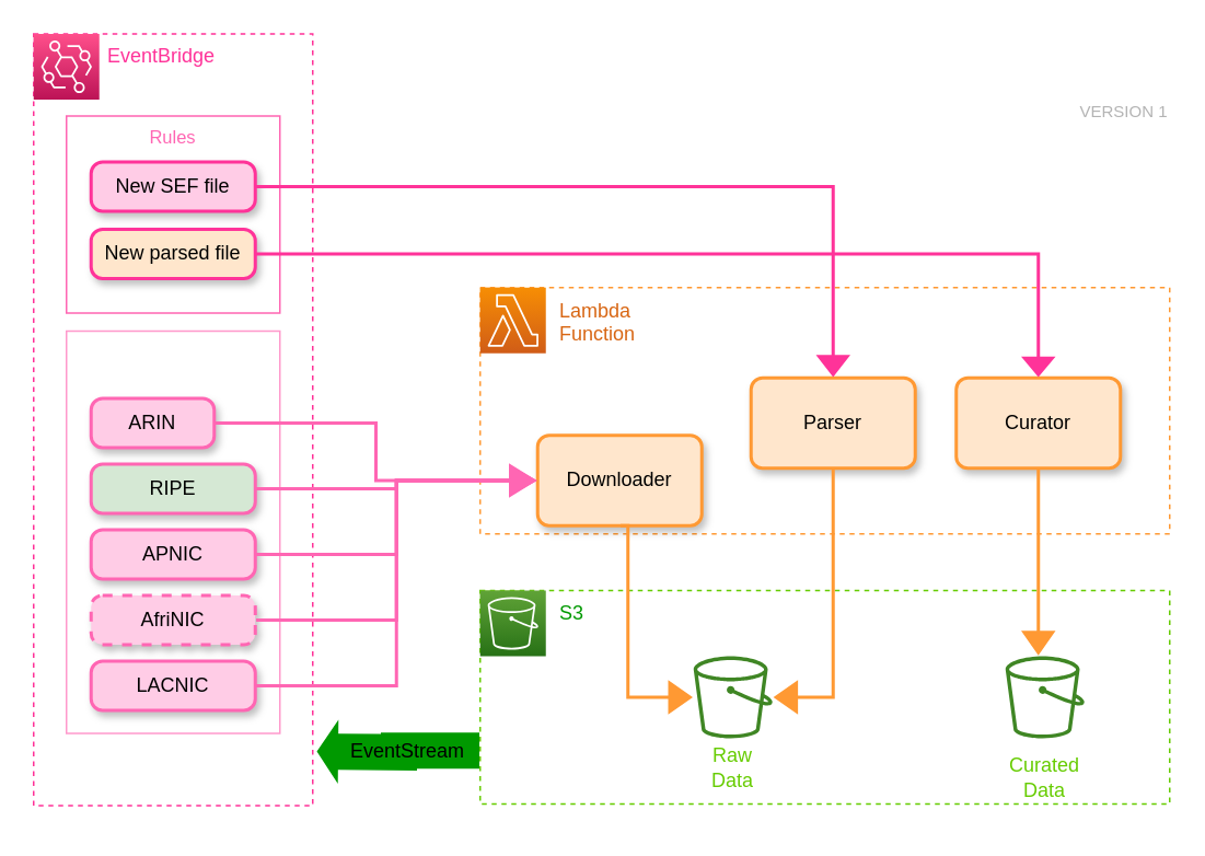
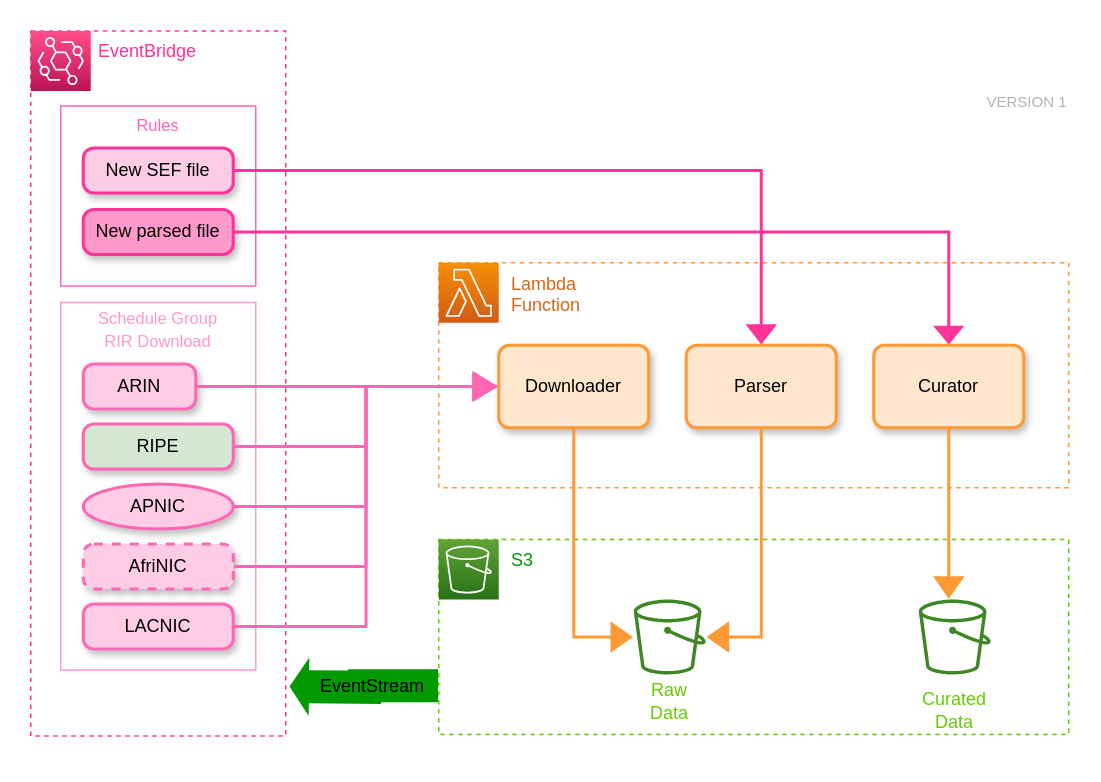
  <mxCell id="0" />
  <mxCell id="1" parent="0" />
  <mxCell id="2" value="&lt;font color=&quot;#ff3399&quot;&gt;&amp;nbsp; &amp;nbsp; EventBridge&lt;/font&gt;" style="points=[[0,0],[0.25,0],[0.5,0],[0.75,0],[1,0],[1,0.25],[1,0.5],[1,0.75],[1,1],[0.75,1],[0.5,1],[0.25,1],[0,1],[0,0.75],[0,0.5],[0,0.25]];outlineConnect=0;gradientColor=none;html=1;whiteSpace=wrap;fontSize=12;fontStyle=0;container=1;pointerEvents=0;collapsible=0;recursiveResize=0;shape=mxgraph.aws4.group;grIcon=mxgraph.aws4.group_account;strokeColor=#FF3399;fillColor=none;verticalAlign=top;align=left;spacingLeft=30;fontColor=#CD2264;dashed=1;" parent="1" vertex="1"><mxGeometry x="20" y="20" width="170" height="470" as="geometry" /></mxCell>
  <mxCell id="3" value="" style="fillColor=none;strokeColor=#FF66B3;dashed=0;verticalAlign=top;fontStyle=0;fontColor=#5A6C86;" parent="2" vertex="1"><mxGeometry x="20" y="50" width="130" height="120" as="geometry" /></mxCell>
  <mxCell id="4" value="" style="sketch=0;points=[[0,0,0],[0.25,0,0],[0.5,0,0],[0.75,0,0],[1,0,0],[0,1,0],[0.25,1,0],[0.5,1,0],[0.75,1,0],[1,1,0],[0,0.25,0],[0,0.5,0],[0,0.75,0],[1,0.25,0],[1,0.5,0],[1,0.75,0]];outlineConnect=0;fontColor=#232F3E;gradientColor=#FF4F8B;gradientDirection=north;fillColor=#BC1356;strokeColor=#ffffff;dashed=0;verticalLabelPosition=bottom;verticalAlign=top;align=center;html=1;fontSize=12;fontStyle=0;aspect=fixed;shape=mxgraph.aws4.resourceIcon;resIcon=mxgraph.aws4.eventbridge;" parent="2" vertex="1"><mxGeometry width="40" height="40" as="geometry" /></mxCell>
  <mxCell id="5" value="&lt;font color=&quot;#000000&quot; style=&quot;font-size: 12px;&quot;&gt;New SEF file&lt;/font&gt;" style="rounded=1;whiteSpace=wrap;html=1;absoluteArcSize=1;arcSize=14;strokeWidth=2;strokeColor=#FF3399;shadow=1;fillColor=#ffcce6;" parent="2" vertex="1"><mxGeometry x="35" y="78" width="100" height="30" as="geometry" /></mxCell>
- <mxCell id="6" value="&lt;font color=&quot;#000000&quot; style=&quot;font-size: 12px;&quot;&gt;New parsed file&lt;/font&gt;" style="rounded=1;whiteSpace=wrap;html=1;absoluteArcSize=1;arcSize=14;strokeWidth=2;strokeColor=#FF3399;shadow=1;fillColor=#ffe6cc;" parent="2" vertex="1"><mxGeometry x="35" y="119" width="100" height="30" as="geometry" /></mxCell>
+ <mxCell id="6" value="&lt;font color=&quot;#000000&quot; style=&quot;font-size: 12px;&quot;&gt;New parsed file&lt;/font&gt;" style="rounded=1;whiteSpace=wrap;html=1;absoluteArcSize=1;arcSize=14;strokeWidth=2;strokeColor=#FF3399;shadow=1;fillColor=#FF99CC;" parent="2" vertex="1"><mxGeometry x="35" y="119" width="100" height="30" as="geometry" /></mxCell>
  <mxCell id="7" style="edgeStyle=orthogonalEdgeStyle;shape=flexArrow;rounded=0;orthogonalLoop=1;jettySize=auto;html=1;exitX=0.5;exitY=1;exitDx=0;exitDy=0;fontSize=12;" parent="2" edge="1"><mxGeometry relative="1" as="geometry"><mxPoint x="110" y="342" as="sourcePoint" /><mxPoint x="110" y="342" as="targetPoint" /></mxGeometry></mxCell>
  <mxCell id="8" value="" style="fillColor=none;strokeColor=#FF99CC;dashed=0;verticalAlign=top;fontStyle=0;fontColor=#5A6C86;" parent="2" vertex="1"><mxGeometry x="20" y="181" width="130" height="245" as="geometry" /></mxCell>
  <mxCell id="9" value="&lt;font color=&quot;#000000&quot;&gt;ARIN&lt;/font&gt;" style="rounded=1;whiteSpace=wrap;html=1;absoluteArcSize=1;arcSize=14;strokeWidth=2;strokeColor=#FF66B3;shadow=1;fillColor=#FFCCE6;" parent="2" vertex="1"><mxGeometry x="35" y="222" width="75" height="30" as="geometry" /></mxCell>
  <mxCell id="10" value="&lt;font color=&quot;#000000&quot;&gt;RIPE&lt;/font&gt;" style="rounded=1;whiteSpace=wrap;html=1;absoluteArcSize=1;arcSize=14;strokeWidth=2;strokeColor=#FF66B3;shadow=1;fillColor=#d5e8d4;" parent="2" vertex="1"><mxGeometry x="35" y="262" width="100" height="30" as="geometry" /></mxCell>
- <mxCell id="11" value="&lt;font color=&quot;#000000&quot;&gt;APNIC&lt;/font&gt;" style="rounded=1;whiteSpace=wrap;html=1;absoluteArcSize=1;arcSize=14;strokeWidth=2;shadow=1;strokeColor=#FF66B3;fillColor=#FFCCE6;" parent="2" vertex="1"><mxGeometry x="35" y="302" width="100" height="30" as="geometry" /></mxCell>
+ <mxCell id="11" value="&lt;font color=&quot;#000000&quot;&gt;APNIC&lt;/font&gt;" style="ellipse;whiteSpace=wrap;html=1;absoluteArcSize=1;arcSize=14;strokeWidth=2;shadow=1;strokeColor=#FF66B3;fillColor=#FFCCE6;" parent="2" vertex="1"><mxGeometry x="35" y="302" width="100" height="30" as="geometry" /></mxCell>
  <mxCell id="12" value="&lt;font color=&quot;#000000&quot;&gt;AfriNIC&lt;/font&gt;" style="rounded=1;whiteSpace=wrap;html=1;absoluteArcSize=1;arcSize=14;strokeWidth=2;strokeColor=#FF66B3;shadow=1;fillColor=#FFCCE6;dashed=1;" parent="2" vertex="1"><mxGeometry x="35" y="342" width="100" height="30" as="geometry" /></mxCell>
  <mxCell id="13" value="&lt;font color=&quot;#000000&quot;&gt;LACNIC&lt;/font&gt;" style="rounded=1;whiteSpace=wrap;html=1;absoluteArcSize=1;arcSize=14;strokeWidth=2;strokeColor=#FF66B3;shadow=1;fillColor=#FFCCE6;" parent="2" vertex="1"><mxGeometry x="35" y="382" width="100" height="30" as="geometry" /></mxCell>
  <mxCell id="14" value="&lt;font color=&quot;#ff66b3&quot; style=&quot;font-size: 11px;&quot;&gt;Rules&lt;/font&gt;" style="text;strokeColor=none;align=center;fillColor=none;html=1;verticalAlign=middle;whiteSpace=wrap;rounded=0;fontSize=24;fontColor=#FFFFFF;" parent="2" vertex="1"><mxGeometry x="55" y="44" width="60" height="30" as="geometry" /></mxCell>
+ <mxCell id="15" value="&lt;font color=&quot;#ff99cc&quot; style=&quot;font-size: 11px;&quot;&gt;Schedule Group&lt;br&gt;RIR Download&lt;/font&gt;" style="text;strokeColor=none;align=center;fillColor=none;html=1;verticalAlign=middle;whiteSpace=wrap;rounded=0;fontSize=12;fontColor=#FFFFFF;" parent="2" vertex="1"><mxGeometry x="35" y="184" width="100" height="30" as="geometry" /></mxCell>
  <mxCell id="16" value="&amp;nbsp; &amp;nbsp; &amp;nbsp;Lambda&lt;br&gt;&amp;nbsp; &amp;nbsp; &amp;nbsp;Function" style="points=[[0,0],[0.25,0],[0.5,0],[0.75,0],[1,0],[1,0.25],[1,0.5],[1,0.75],[1,1],[0.75,1],[0.5,1],[0.25,1],[0,1],[0,0.75],[0,0.5],[0,0.25]];outlineConnect=0;gradientColor=none;html=1;whiteSpace=wrap;fontSize=12;fontStyle=0;container=1;pointerEvents=0;collapsible=0;recursiveResize=0;shape=mxgraph.aws4.group;grIcon=mxgraph.aws4.group_ec2_instance_contents;strokeColor=#FF9933;fillColor=none;verticalAlign=top;align=left;spacingLeft=30;fontColor=#D86613;dashed=1;" parent="1" vertex="1"><mxGeometry x="292" y="174.5" width="420" height="150" as="geometry" /></mxCell>
  <mxCell id="17" value="" style="sketch=0;points=[[0,0,0],[0.25,0,0],[0.5,0,0],[0.75,0,0],[1,0,0],[0,1,0],[0.25,1,0],[0.5,1,0],[0.75,1,0],[1,1,0],[0,0.25,0],[0,0.5,0],[0,0.75,0],[1,0.25,0],[1,0.5,0],[1,0.75,0]];outlineConnect=0;fontColor=#232F3E;gradientColor=#F78E04;gradientDirection=north;fillColor=#D05C17;strokeColor=#ffffff;dashed=0;verticalLabelPosition=bottom;verticalAlign=top;align=center;html=1;fontSize=12;fontStyle=0;aspect=fixed;shape=mxgraph.aws4.resourceIcon;resIcon=mxgraph.aws4.lambda;" parent="16" vertex="1"><mxGeometry width="40" height="40" as="geometry" /></mxCell>
- <mxCell id="18" value="&lt;font color=&quot;#000000&quot;&gt;Downloader&lt;/font&gt;" style="rounded=1;whiteSpace=wrap;html=1;absoluteArcSize=1;arcSize=14;strokeWidth=2;shadow=1;strokeColor=#FF9933;fillColor=#FFE6CC;" parent="16" vertex="1"><mxGeometry x="35" y="90" width="100" height="55" as="geometry" /></mxCell>
+ <mxCell id="18" value="&lt;font color=&quot;#000000&quot;&gt;Downloader&lt;/font&gt;" style="rounded=1;whiteSpace=wrap;html=1;absoluteArcSize=1;arcSize=14;strokeWidth=2;shadow=1;strokeColor=#FF9933;fillColor=#FFE6CC;" parent="16" vertex="1"><mxGeometry x="40" y="55" width="100" height="55" as="geometry" /></mxCell>
  <mxCell id="19" value="&lt;font color=&quot;#000000&quot;&gt;Parser&lt;/font&gt;" style="rounded=1;whiteSpace=wrap;html=1;absoluteArcSize=1;arcSize=14;strokeWidth=2;shadow=1;strokeColor=#FF9933;fillColor=#FFE6CC;" parent="16" vertex="1"><mxGeometry x="165" y="55" width="100" height="55" as="geometry" /></mxCell>
  <mxCell id="20" value="&lt;font color=&quot;#000000&quot;&gt;Curator&lt;/font&gt;" style="rounded=1;whiteSpace=wrap;html=1;absoluteArcSize=1;arcSize=14;strokeWidth=2;strokeColor=#FF9933;shadow=1;fillColor=#FFE6CC;" parent="16" vertex="1"><mxGeometry x="290" y="55" width="100" height="55" as="geometry" /></mxCell>
  <mxCell id="21" style="edgeStyle=orthogonalEdgeStyle;rounded=0;orthogonalLoop=1;jettySize=auto;html=1;exitX=0.5;exitY=1;exitDx=0;exitDy=0;" parent="1" source="16" target="16" edge="1"><mxGeometry relative="1" as="geometry" /></mxCell>
  <mxCell id="22" style="edgeStyle=orthogonalEdgeStyle;rounded=0;orthogonalLoop=1;jettySize=auto;html=1;exitX=1;exitY=0.5;exitDx=0;exitDy=0;entryX=0;entryY=0.5;entryDx=0;entryDy=0;elbow=vertical;strokeColor=none;shape=flexArrow;width=2;endSize=5.33;fillColor=#FF66B3;endWidth=18;" parent="1" source="9" target="18" edge="1"><mxGeometry relative="1" as="geometry" /></mxCell>
  <mxCell id="23" style="edgeStyle=orthogonalEdgeStyle;rounded=0;orthogonalLoop=1;jettySize=auto;html=1;exitX=1;exitY=0.5;exitDx=0;exitDy=0;entryX=0;entryY=0.5;entryDx=0;entryDy=0;strokeColor=none;shape=flexArrow;endWidth=16;endSize=5.33;width=2;fillColor=#FF66B3;" parent="1" source="10" target="18" edge="1"><mxGeometry relative="1" as="geometry" /></mxCell>
  <mxCell id="24" style="edgeStyle=orthogonalEdgeStyle;rounded=0;orthogonalLoop=1;jettySize=auto;html=1;exitX=1;exitY=0.5;exitDx=0;exitDy=0;entryX=0;entryY=0.5;entryDx=0;entryDy=0;strokeColor=none;shape=flexArrow;width=2;endSize=5.33;endWidth=16;fillColor=#FF66B3;" parent="1" source="11" target="18" edge="1"><mxGeometry relative="1" as="geometry" /></mxCell>
  <mxCell id="25" style="edgeStyle=orthogonalEdgeStyle;rounded=0;orthogonalLoop=1;jettySize=auto;html=1;exitX=1;exitY=0.5;exitDx=0;exitDy=0;entryX=0;entryY=0.5;entryDx=0;entryDy=0;strokeColor=none;shape=flexArrow;width=2;endSize=5.33;endWidth=14;fillColor=#FF66B3;" parent="1" source="12" target="18" edge="1"><mxGeometry relative="1" as="geometry" /></mxCell>
  <mxCell id="26" style="edgeStyle=orthogonalEdgeStyle;rounded=0;orthogonalLoop=1;jettySize=auto;html=1;exitX=1;exitY=0.5;exitDx=0;exitDy=0;entryX=0;entryY=0.5;entryDx=0;entryDy=0;strokeColor=none;shape=flexArrow;width=2;endSize=5;endWidth=14;fillColor=#FF66B3;" parent="1" source="13" target="18" edge="1"><mxGeometry relative="1" as="geometry"><mxPoint x="392" y="350" as="targetPoint" /></mxGeometry></mxCell>
  <mxCell id="27" style="edgeStyle=orthogonalEdgeStyle;shape=flexArrow;rounded=0;orthogonalLoop=1;jettySize=auto;html=1;fontSize=12;strokeColor=none;shadow=0;fillColor=#009900;endWidth=16;endSize=4;width=22;exitX=0;exitY=0.75;exitDx=0;exitDy=0;" parent="1" source="28" edge="1"><mxGeometry relative="1" as="geometry"><mxPoint x="192" y="457" as="targetPoint" /><Array as="points" /><mxPoint x="282" y="457" as="sourcePoint" /></mxGeometry></mxCell>
  <mxCell id="28" value="&lt;font color=&quot;#009900&quot;&gt;&amp;nbsp; &amp;nbsp; &amp;nbsp;S3&lt;/font&gt;" style="points=[[0,0],[0.25,0],[0.5,0],[0.75,0],[1,0],[1,0.25],[1,0.5],[1,0.75],[1,1],[0.75,1],[0.5,1],[0.25,1],[0,1],[0,0.75],[0,0.5],[0,0.25]];outlineConnect=0;gradientColor=none;html=1;whiteSpace=wrap;fontSize=12;fontStyle=0;container=1;pointerEvents=0;collapsible=0;recursiveResize=0;shape=mxgraph.aws4.group;grIcon=mxgraph.aws4.group_vpc;strokeColor=#66CC00;fillColor=none;verticalAlign=top;align=left;spacingLeft=30;fontColor=#248814;dashed=1;" parent="1" vertex="1"><mxGeometry x="292" y="359" width="420" height="130" as="geometry" /></mxCell>
  <mxCell id="29" value="" style="sketch=0;points=[[0,0,0],[0.25,0,0],[0.5,0,0],[0.75,0,0],[1,0,0],[0,1,0],[0.25,1,0],[0.5,1,0],[0.75,1,0],[1,1,0],[0,0.25,0],[0,0.5,0],[0,0.75,0],[1,0.25,0],[1,0.5,0],[1,0.75,0]];outlineConnect=0;fontColor=#232F3E;gradientColor=#60A337;gradientDirection=north;fillColor=#277116;strokeColor=#ffffff;dashed=0;verticalLabelPosition=bottom;verticalAlign=top;align=center;html=1;fontSize=12;fontStyle=0;aspect=fixed;shape=mxgraph.aws4.resourceIcon;resIcon=mxgraph.aws4.s3;" parent="28" vertex="1"><mxGeometry width="40" height="40" as="geometry" /></mxCell>
  <mxCell id="30" value="" style="sketch=0;outlineConnect=0;fontColor=#232F3E;gradientColor=none;fillColor=#3F8624;strokeColor=none;dashed=0;verticalLabelPosition=bottom;verticalAlign=top;align=center;html=1;fontSize=12;fontStyle=0;aspect=fixed;pointerEvents=1;shape=mxgraph.aws4.bucket;" parent="28" vertex="1"><mxGeometry x="130" y="40" width="48.08" height="50" as="geometry" /></mxCell>
  <mxCell id="31" value="" style="sketch=0;outlineConnect=0;fontColor=#232F3E;gradientColor=none;fillColor=#3F8624;strokeColor=none;dashed=0;verticalLabelPosition=bottom;verticalAlign=top;align=center;html=1;fontSize=12;fontStyle=0;aspect=fixed;pointerEvents=1;shape=mxgraph.aws4.bucket;" parent="28" vertex="1"><mxGeometry x="320" y="40" width="48.08" height="50" as="geometry" /></mxCell>
  <mxCell id="32" value="&lt;font color=&quot;#66cc00&quot;&gt;Raw&lt;br&gt;Data&lt;/font&gt;" style="text;strokeColor=none;align=center;fillColor=none;html=1;verticalAlign=middle;whiteSpace=wrap;rounded=0;fontSize=12;fontColor=#00FF00;" parent="28" vertex="1"><mxGeometry x="124.04" y="93" width="60" height="30" as="geometry" /></mxCell>
  <mxCell id="33" value="&lt;font color=&quot;#66cc00&quot;&gt;Curated&lt;br&gt;Data&lt;/font&gt;" style="text;strokeColor=none;align=center;fillColor=none;html=1;verticalAlign=middle;whiteSpace=wrap;rounded=0;fontSize=12;fontColor=#00CC00;" parent="28" vertex="1"><mxGeometry x="314.04" y="99" width="60" height="30" as="geometry" /></mxCell>
  <mxCell id="34" style="edgeStyle=orthogonalEdgeStyle;curved=1;rounded=0;orthogonalLoop=1;jettySize=auto;html=1;exitX=0.5;exitY=1;exitDx=0;exitDy=0;" parent="1" edge="1"><mxGeometry relative="1" as="geometry"><mxPoint x="672" y="499" as="sourcePoint" /><mxPoint x="672" y="499" as="targetPoint" /></mxGeometry></mxCell>
  <mxCell id="35" style="edgeStyle=orthogonalEdgeStyle;rounded=0;orthogonalLoop=1;jettySize=auto;html=1;exitX=1;exitY=0.5;exitDx=0;exitDy=0;entryX=0.5;entryY=0;entryDx=0;entryDy=0;fontSize=12;strokeColor=none;shape=flexArrow;width=2;endSize=4.17;endWidth=18;fillColor=#FF3399;" parent="1" source="5" target="19" edge="1"><mxGeometry relative="1" as="geometry"><Array as="points"><mxPoint x="507" y="113" /></Array></mxGeometry></mxCell>
  <mxCell id="36" style="edgeStyle=orthogonalEdgeStyle;rounded=0;orthogonalLoop=1;jettySize=auto;html=1;exitX=1;exitY=0.5;exitDx=0;exitDy=0;fontSize=12;entryX=0.5;entryY=0;entryDx=0;entryDy=0;shape=flexArrow;width=2;endSize=3.83;endWidth=18;fillColor=#FF3399;strokeColor=none;" parent="1" source="6" target="20" edge="1"><mxGeometry relative="1" as="geometry"><mxPoint x="542" y="430" as="targetPoint" /><Array as="points"><mxPoint x="632" y="154" /></Array></mxGeometry></mxCell>
  <mxCell id="37" style="edgeStyle=orthogonalEdgeStyle;rounded=0;orthogonalLoop=1;jettySize=auto;html=1;exitX=0.5;exitY=1;exitDx=0;exitDy=0;fontSize=10;shape=flexArrow;width=2;endSize=4.67;endWidth=18;fillColor=#FF9933;strokeColor=none;" parent="1" source="19" target="30" edge="1"><mxGeometry relative="1" as="geometry"><mxPoint x="392" y="294.5" as="sourcePoint" /><mxPoint x="391.1" y="490" as="targetPoint" /><Array as="points"><mxPoint x="507" y="424" /></Array></mxGeometry></mxCell>
  <mxCell id="38" style="edgeStyle=orthogonalEdgeStyle;rounded=0;orthogonalLoop=1;jettySize=auto;html=1;exitX=0.5;exitY=1;exitDx=0;exitDy=0;fontSize=10;shape=flexArrow;width=2;endSize=4.67;endWidth=18;fillColor=#FF9933;strokeColor=none;" parent="1" source="18" target="30" edge="1"><mxGeometry relative="1" as="geometry"><Array as="points"><mxPoint x="382" y="424" /></Array></mxGeometry></mxCell>
  <mxCell id="39" style="edgeStyle=orthogonalEdgeStyle;rounded=0;orthogonalLoop=1;jettySize=auto;html=1;exitX=0.5;exitY=1;exitDx=0;exitDy=0;fontSize=10;shape=flexArrow;width=2;endSize=4.67;endWidth=18;fillColor=#FF9933;strokeColor=none;" parent="1" source="20" target="31" edge="1"><mxGeometry relative="1" as="geometry"><mxPoint x="517" y="294.5" as="sourcePoint" /><mxPoint x="480.074" y="434" as="targetPoint" /><Array as="points"><mxPoint x="632" y="360" /><mxPoint x="632" y="360" /></Array></mxGeometry></mxCell>
  <mxCell id="40" value="&lt;div style=&quot;&quot;&gt;&lt;span style=&quot;background-color: initial;&quot;&gt;&lt;font color=&quot;#ffffff&quot; style=&quot;font-size: 24px;&quot;&gt;CC2ASN&lt;/font&gt;&lt;/span&gt;&lt;/div&gt;&lt;div style=&quot;&quot;&gt;&lt;span style=&quot;background-color: initial;&quot;&gt;&lt;font color=&quot;#ffffff&quot;&gt;AWS ARCHITECTURE&lt;/font&gt;&lt;/span&gt;&lt;/div&gt;&lt;div style=&quot;&quot;&gt;&lt;span style=&quot;background-color: initial; font-weight: normal;&quot;&gt;&lt;font color=&quot;#b3b3b3&quot; style=&quot;font-size: 10px;&quot;&gt;VERSION 1&lt;/font&gt;&lt;/span&gt;&lt;/div&gt;" style="text;strokeColor=none;fillColor=none;html=1;fontSize=12;fontStyle=1;verticalAlign=middle;align=right;shadow=1;" parent="1" vertex="1"><mxGeometry x="572" y="20" width="140" height="50" as="geometry" /></mxCell>
  <mxCell id="41" value="&lt;font color=&quot;#000000&quot;&gt;EventStream&lt;/font&gt;" style="text;strokeColor=none;align=center;fillColor=none;html=1;verticalAlign=middle;whiteSpace=wrap;rounded=0;fontSize=12;fontColor=#00CC00;" parent="1" vertex="1"><mxGeometry x="218" y="442" width="60" height="30" as="geometry" /></mxCell>
